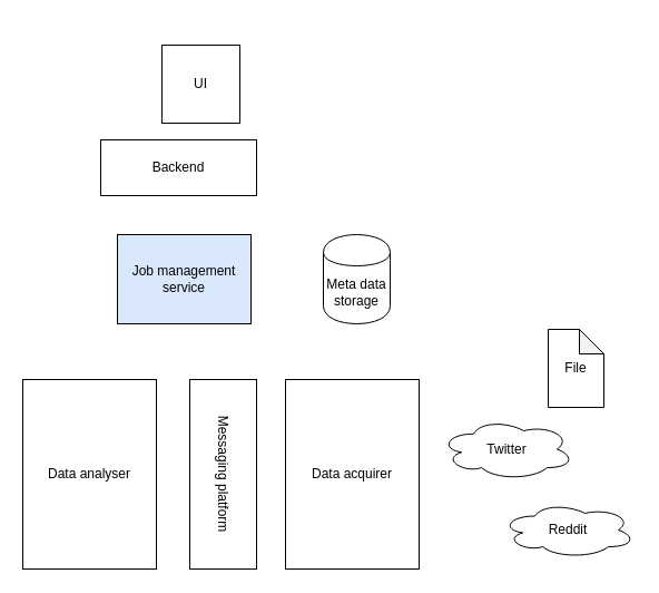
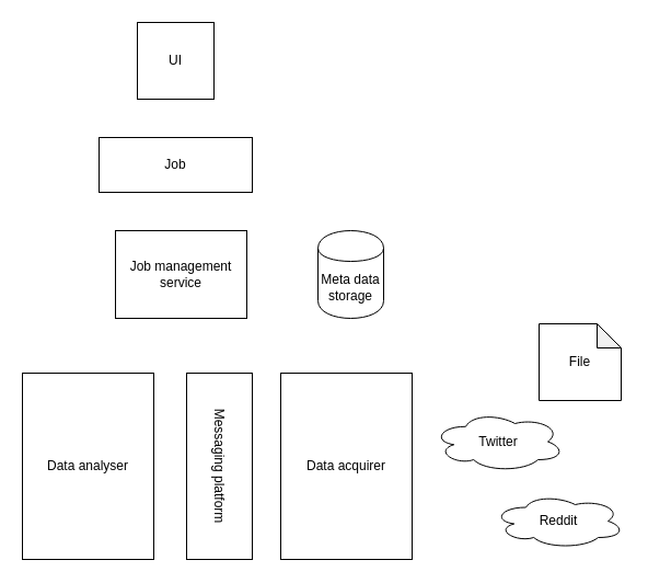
  <mxCell id="0" />
  <mxCell id="1" parent="0" />
  <mxCell id="2" value="Messaging platform" style="rounded=0;whiteSpace=wrap;html=1;rotation=90;" vertex="1" parent="1"><mxGeometry x="115" y="395" width="170" height="60" as="geometry" /></mxCell>
  <mxCell id="3" value="Data acquirer" style="rounded=0;whiteSpace=wrap;html=1;" vertex="1" parent="1"><mxGeometry x="256" y="340" width="120" height="170" as="geometry" /></mxCell>
  <mxCell id="4" value="Twitter" style="ellipse;shape=cloud;whiteSpace=wrap;html=1;" vertex="1" parent="1"><mxGeometry x="395" y="375" width="120" height="55" as="geometry" /></mxCell>
  <mxCell id="5" value="Reddit" style="ellipse;shape=cloud;whiteSpace=wrap;html=1;" vertex="1" parent="1"><mxGeometry x="450" y="450" width="120" height="50" as="geometry" /></mxCell>
- <mxCell id="6" value="File" style="shape=note;whiteSpace=wrap;html=1;backgroundOutline=1;darkOpacity=0.05;size=22;" vertex="1" parent="1"><mxGeometry x="492" y="295" width="50" height="70" as="geometry" /></mxCell>
+ <mxCell id="6" value="File" style="shape=note;whiteSpace=wrap;html=1;backgroundOutline=1;darkOpacity=0.05;size=22;" vertex="1" parent="1"><mxGeometry x="492" y="295" width="75" height="70" as="geometry" /></mxCell>
  <mxCell id="7" value="Data analyser" style="rounded=0;whiteSpace=wrap;html=1;" vertex="1" parent="1"><mxGeometry x="20" y="340" width="120" height="170" as="geometry" /></mxCell>
- <mxCell id="8" value="Job management service" style="rounded=0;whiteSpace=wrap;html=1;fillColor=#dae8fc;" vertex="1" parent="1"><mxGeometry x="105" width="120" height="80" as="geometry" y="210" /></mxCell>
- <mxCell id="9" value="Backend" style="rounded=0;whiteSpace=wrap;html=1;" vertex="1" parent="1"><mxGeometry x="90" y="125" width="140" height="50" as="geometry" /></mxCell>
- <mxCell id="10" value="UI" style="rounded=0;whiteSpace=wrap;html=1;" vertex="1" parent="1"><mxGeometry x="145" y="40" width="70" height="70" as="geometry" /></mxCell>
+ <mxCell id="8" value="Job management service" style="rounded=0;whiteSpace=wrap;html=1;" vertex="1" parent="1"><mxGeometry x="105" width="120" height="80" as="geometry" y="210" /></mxCell>
+ <mxCell id="9" value="Job" style="rounded=0;whiteSpace=wrap;html=1;" vertex="1" parent="1"><mxGeometry x="90" y="125" width="140" height="50" as="geometry" /></mxCell>
+ <mxCell id="10" value="UI" style="rounded=0;whiteSpace=wrap;html=1;" vertex="1" parent="1"><mxGeometry x="125" y="20" width="70" height="70" as="geometry" /></mxCell>
  <mxCell id="11" value="Meta data&lt;br&gt;storage" style="shape=cylinder;whiteSpace=wrap;html=1;boundedLbl=1;backgroundOutline=1;" vertex="1" parent="1"><mxGeometry x="290" width="60" height="80" as="geometry" y="210" /></mxCell>
